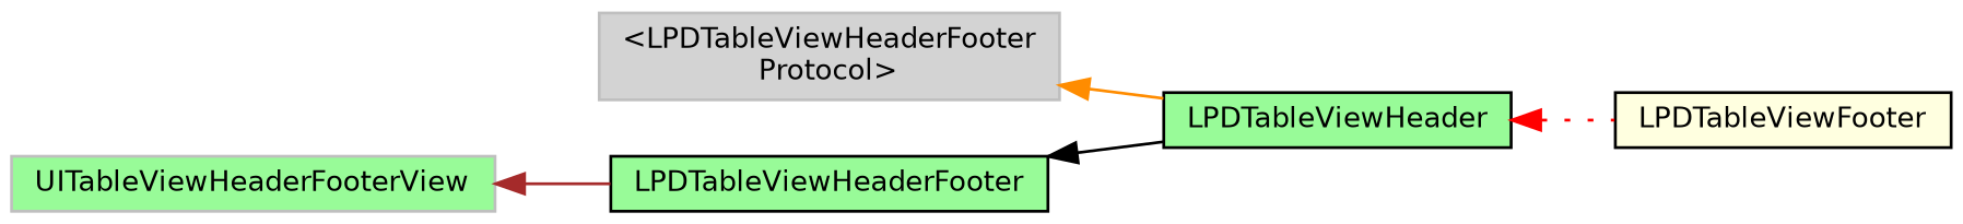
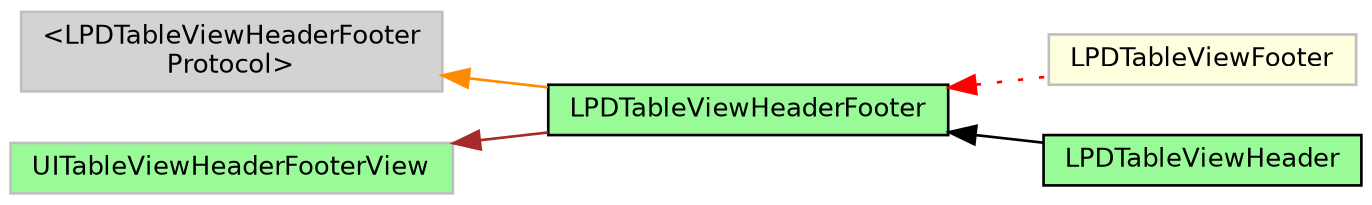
  digraph {
    rankdir=LR
    node [color=black fillcolor=palegreen fontname=Helvetica fontsize=10 shape=record style=filled]
    edge [dir=back fontname=Helvetica fontsize=10 labelfontname=Helvetica labelfontsize=10 style=solid]
    n1 [color=grey75 fillcolor=lightgrey height=0.2 label="\<LPDTableViewHeaderFooter\lProtocol\>" width=0.4]
    n2 [height=0.2 label=LPDTableViewHeaderFooter width=0.4]
-   n3 [fillcolor=lightyellow height=0.2 label=LPDTableViewFooter width=0.4]
+   n3 [color=grey75 fillcolor=lightyellow height=0.2 label=LPDTableViewFooter width=0.4]
    n4 [height=0.2 label=LPDTableViewHeader width=0.4]
    n5 [color=grey75 height=0.2 label=UITableViewHeaderFooterView width=0.4]
-   n1 -> n4 [color=darkorange]
-   n4 -> n3 [color=red style=dotted]
+   n1 -> n2 [color=darkorange]
+   n2 -> n3 [color=red style=dotted]
    n2 -> n4 [color=black]
    n5 -> n2 [color=brown]
  }
